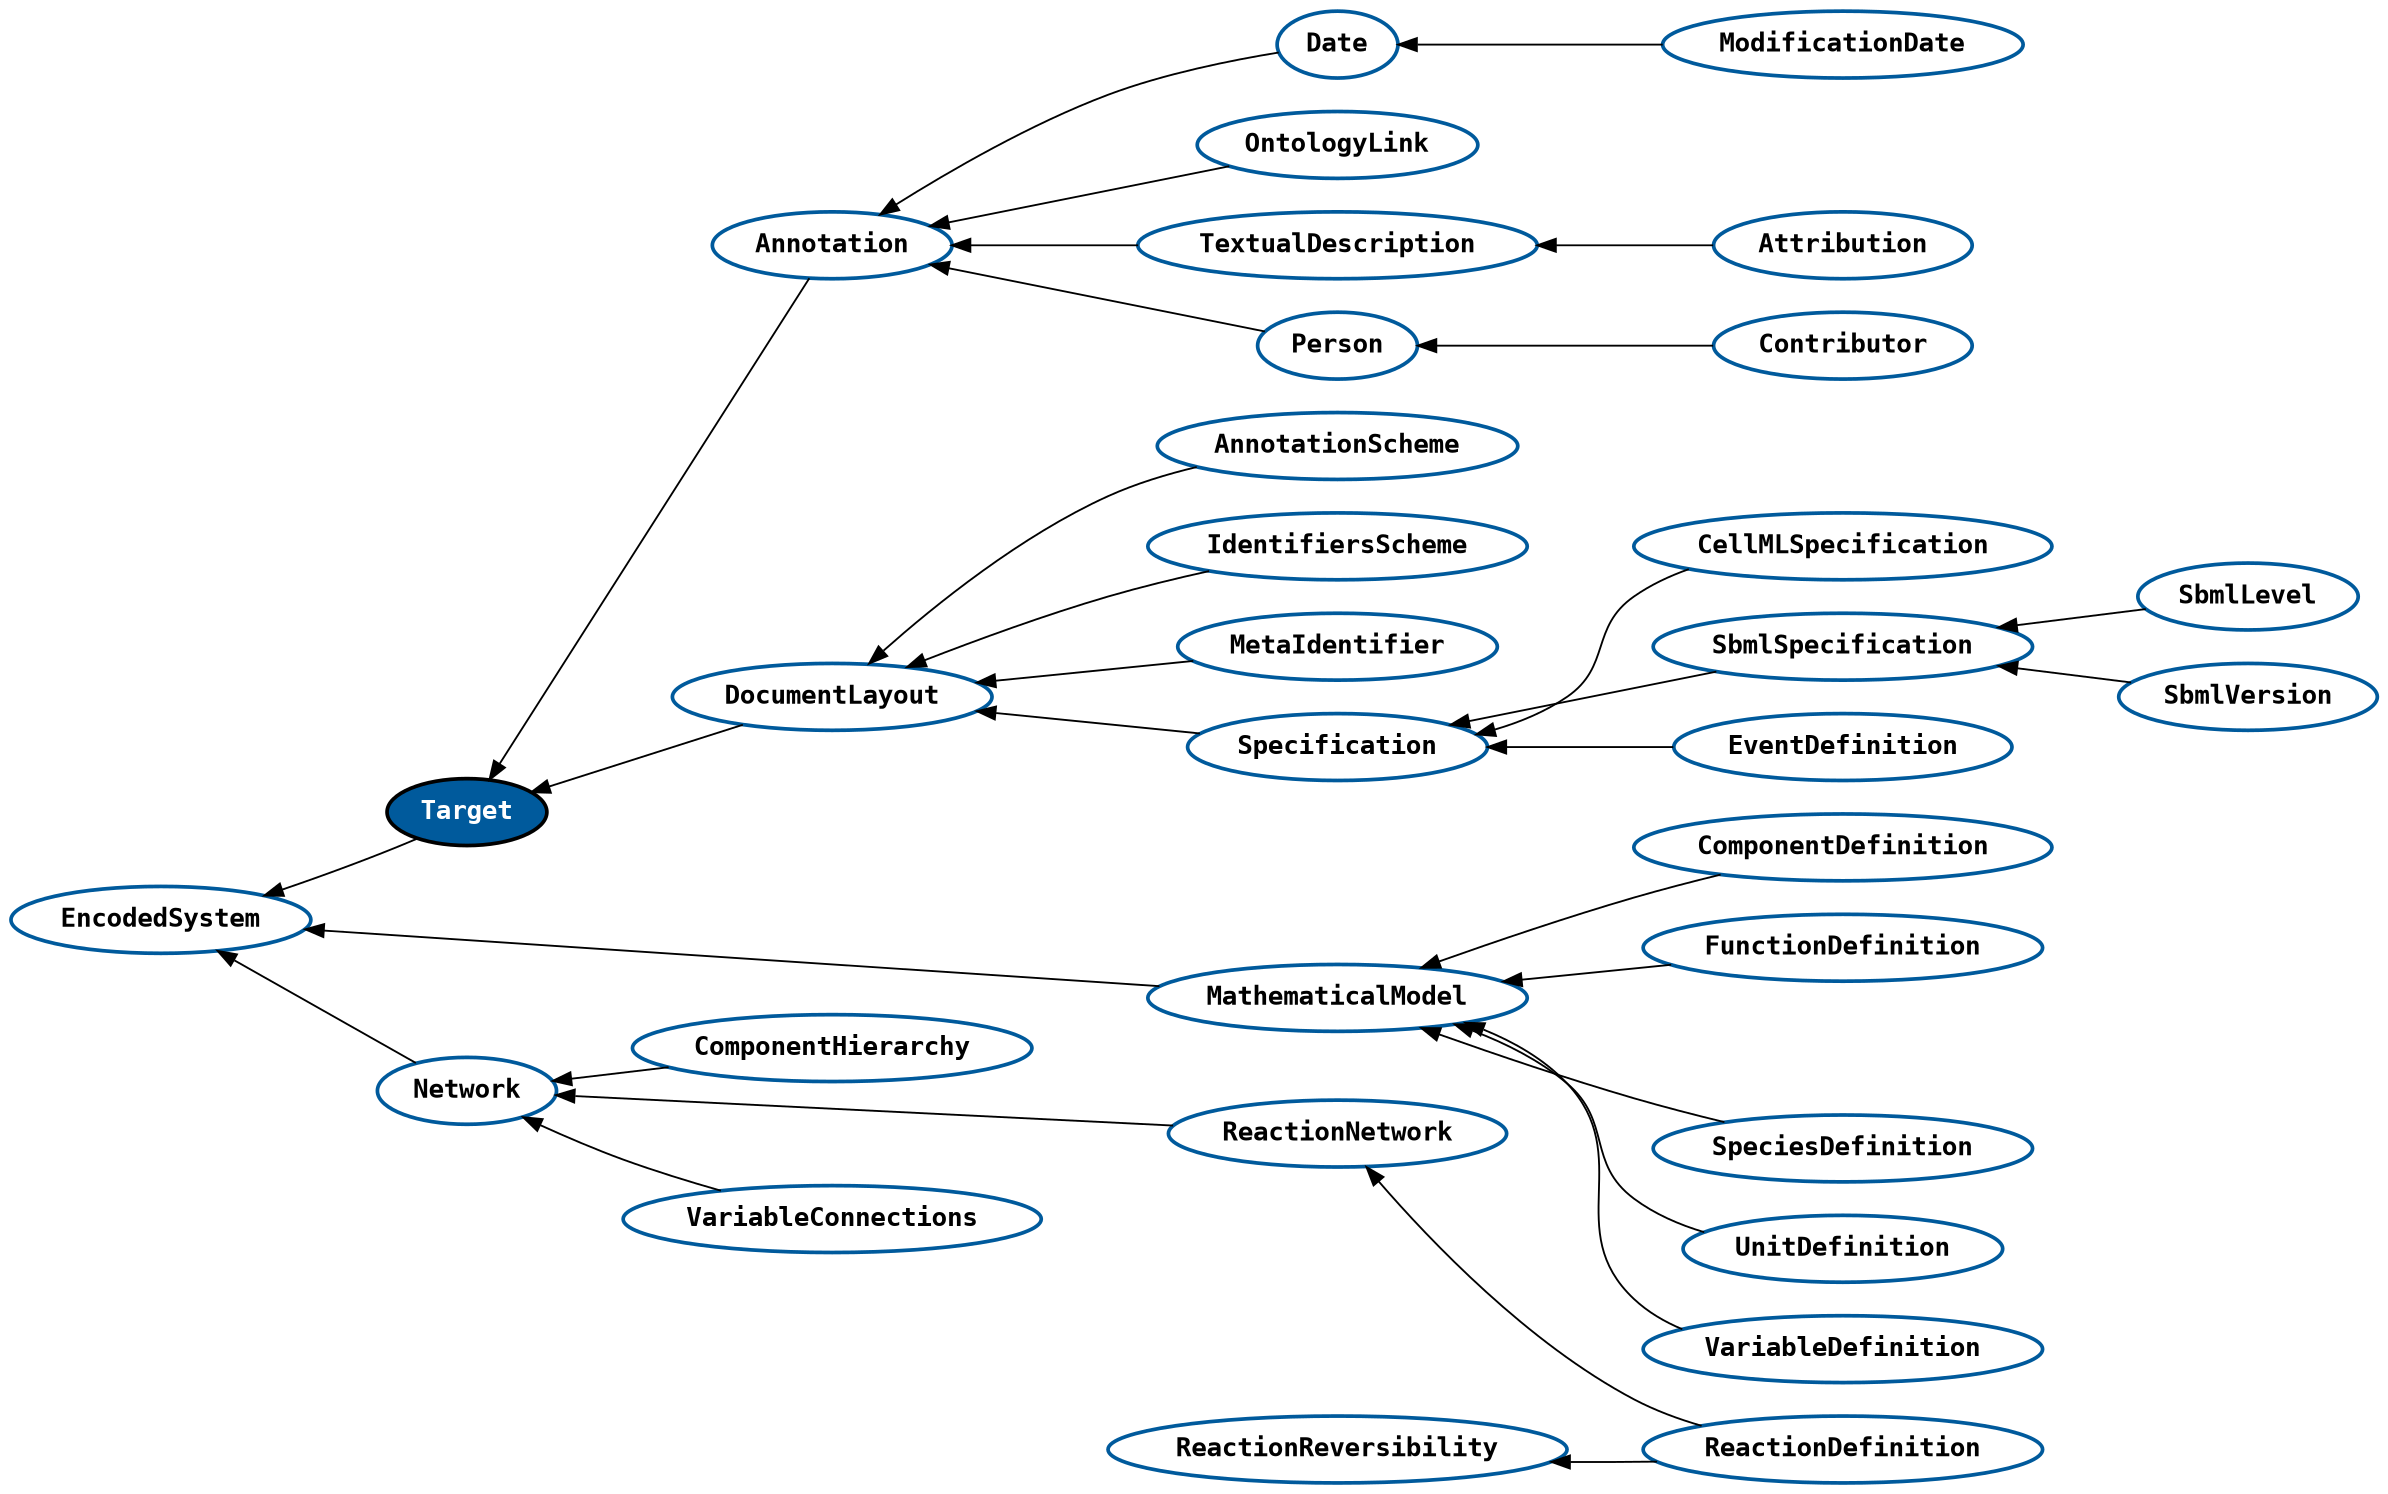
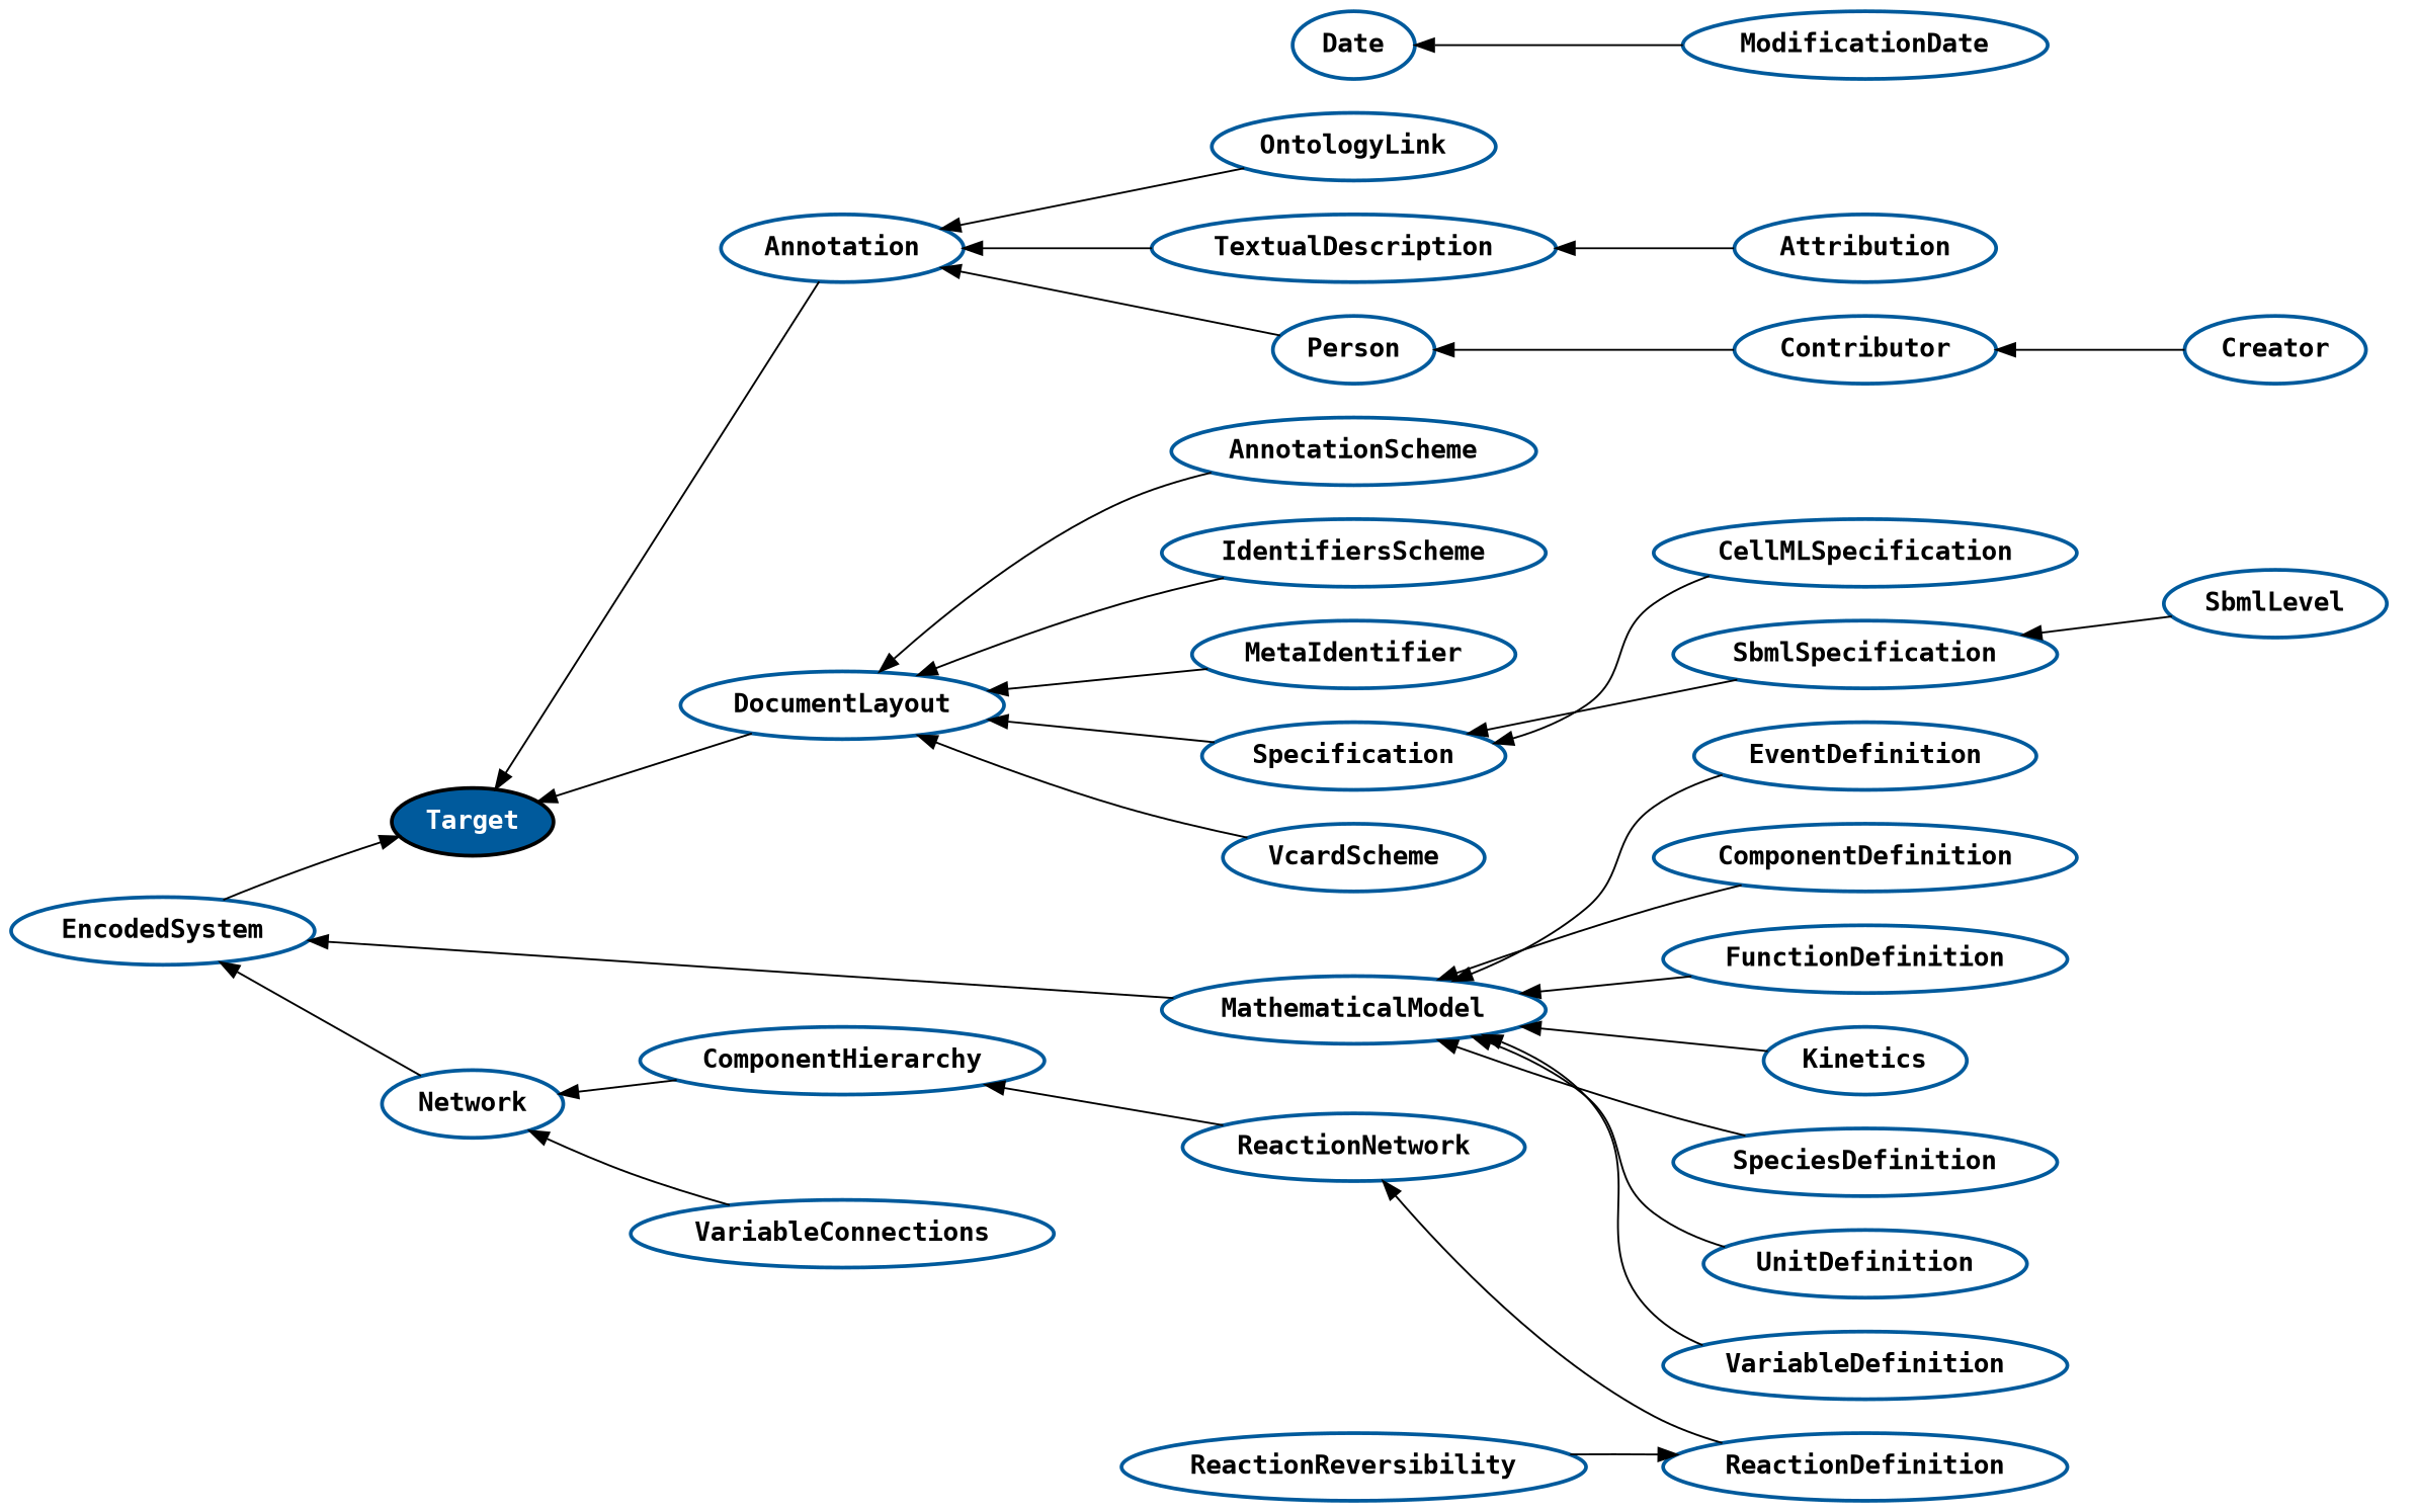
  digraph {
    rankdir=RL
    node [color="#005A9C" fontname="DejaVu Sans Mono bold" style=bold]
    n1 [color="#000000" fillcolor="#005A9C" fontcolor="#ffffff" label=Target style="filled,bold"]
    Annotation
    Date
    ModificationDate
    OntologyLink
    TextualDescription
    Person
    Contributor
+   Creator
    Attribution
    DocumentLayout
    AnnotationScheme
    IdentifiersScheme
    MetaIdentifier
    Specification
    CellMLSpecification
    SbmlSpecification
    SbmlLevel
-   SbmlVersion
+   VcardScheme
    EncodedSystem
    MathematicalModel
    Network
    ComponentDefinition
    EventDefinition
    FunctionDefinition
+   Kinetics
    SpeciesDefinition
    UnitDefinition
    VariableDefinition
    ComponentHierarchy
    ReactionNetwork
    VariableConnections
    ReactionReversibility
    ReactionDefinition
    Annotation -> n1
-   Date -> Annotation
    ModificationDate -> Date
    OntologyLink -> Annotation
    TextualDescription -> Annotation
    Person -> Annotation
    Contributor -> Person
+   Creator -> Contributor
    Attribution -> TextualDescription
    DocumentLayout -> n1
    AnnotationScheme -> DocumentLayout
    IdentifiersScheme -> DocumentLayout
    MetaIdentifier -> DocumentLayout
    Specification -> DocumentLayout
    CellMLSpecification -> Specification
    SbmlSpecification -> Specification
    SbmlLevel -> SbmlSpecification
-   SbmlVersion -> SbmlSpecification
-   n1 -> EncodedSystem
+   VcardScheme -> DocumentLayout
+   EncodedSystem -> n1
    MathematicalModel -> EncodedSystem
    Network -> EncodedSystem
    ComponentDefinition -> MathematicalModel
-   EventDefinition -> Specification
+   EventDefinition -> MathematicalModel
    FunctionDefinition -> MathematicalModel
+   Kinetics -> MathematicalModel
    SpeciesDefinition -> MathematicalModel
    UnitDefinition -> MathematicalModel
    VariableDefinition -> MathematicalModel
    ComponentHierarchy -> Network
-   ReactionNetwork -> Network
+   ReactionNetwork -> ComponentHierarchy
    VariableConnections -> Network
-   ReactionDefinition -> ReactionReversibility
+   ReactionReversibility -> ReactionDefinition
    ReactionDefinition -> ReactionNetwork
  }
